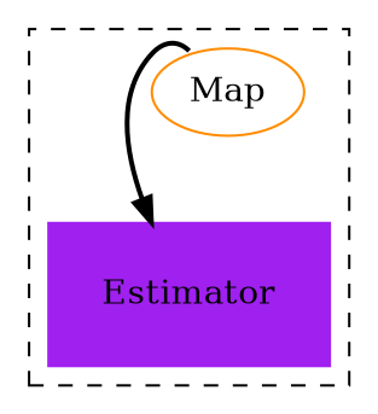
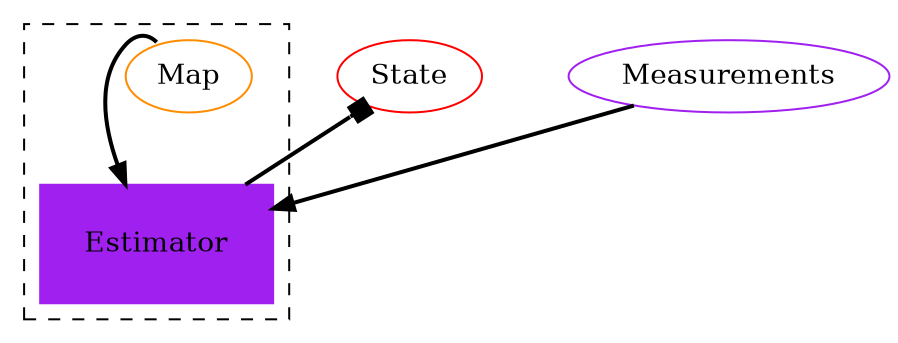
  digraph {
    nodesep=0.6
    rankdir=TB
    node [color=purple]
    edge [arrowhead=normal constraint=false style=bold]
    n1 [label=Estimator margin=0.3 shape=box style=filled]
    n2 [color=darkorange label=Map]
+   n3 [color=red label=State]
+   n4 [label=Measurements]
    subgraph cluster_1 {
      style=dashed
      n1
      n2
    }
+   n1 -> n3 [arrowhead=box]
    n2 -> n1 [tailport=nw constraint=""]
+   n4 -> n1
  }
